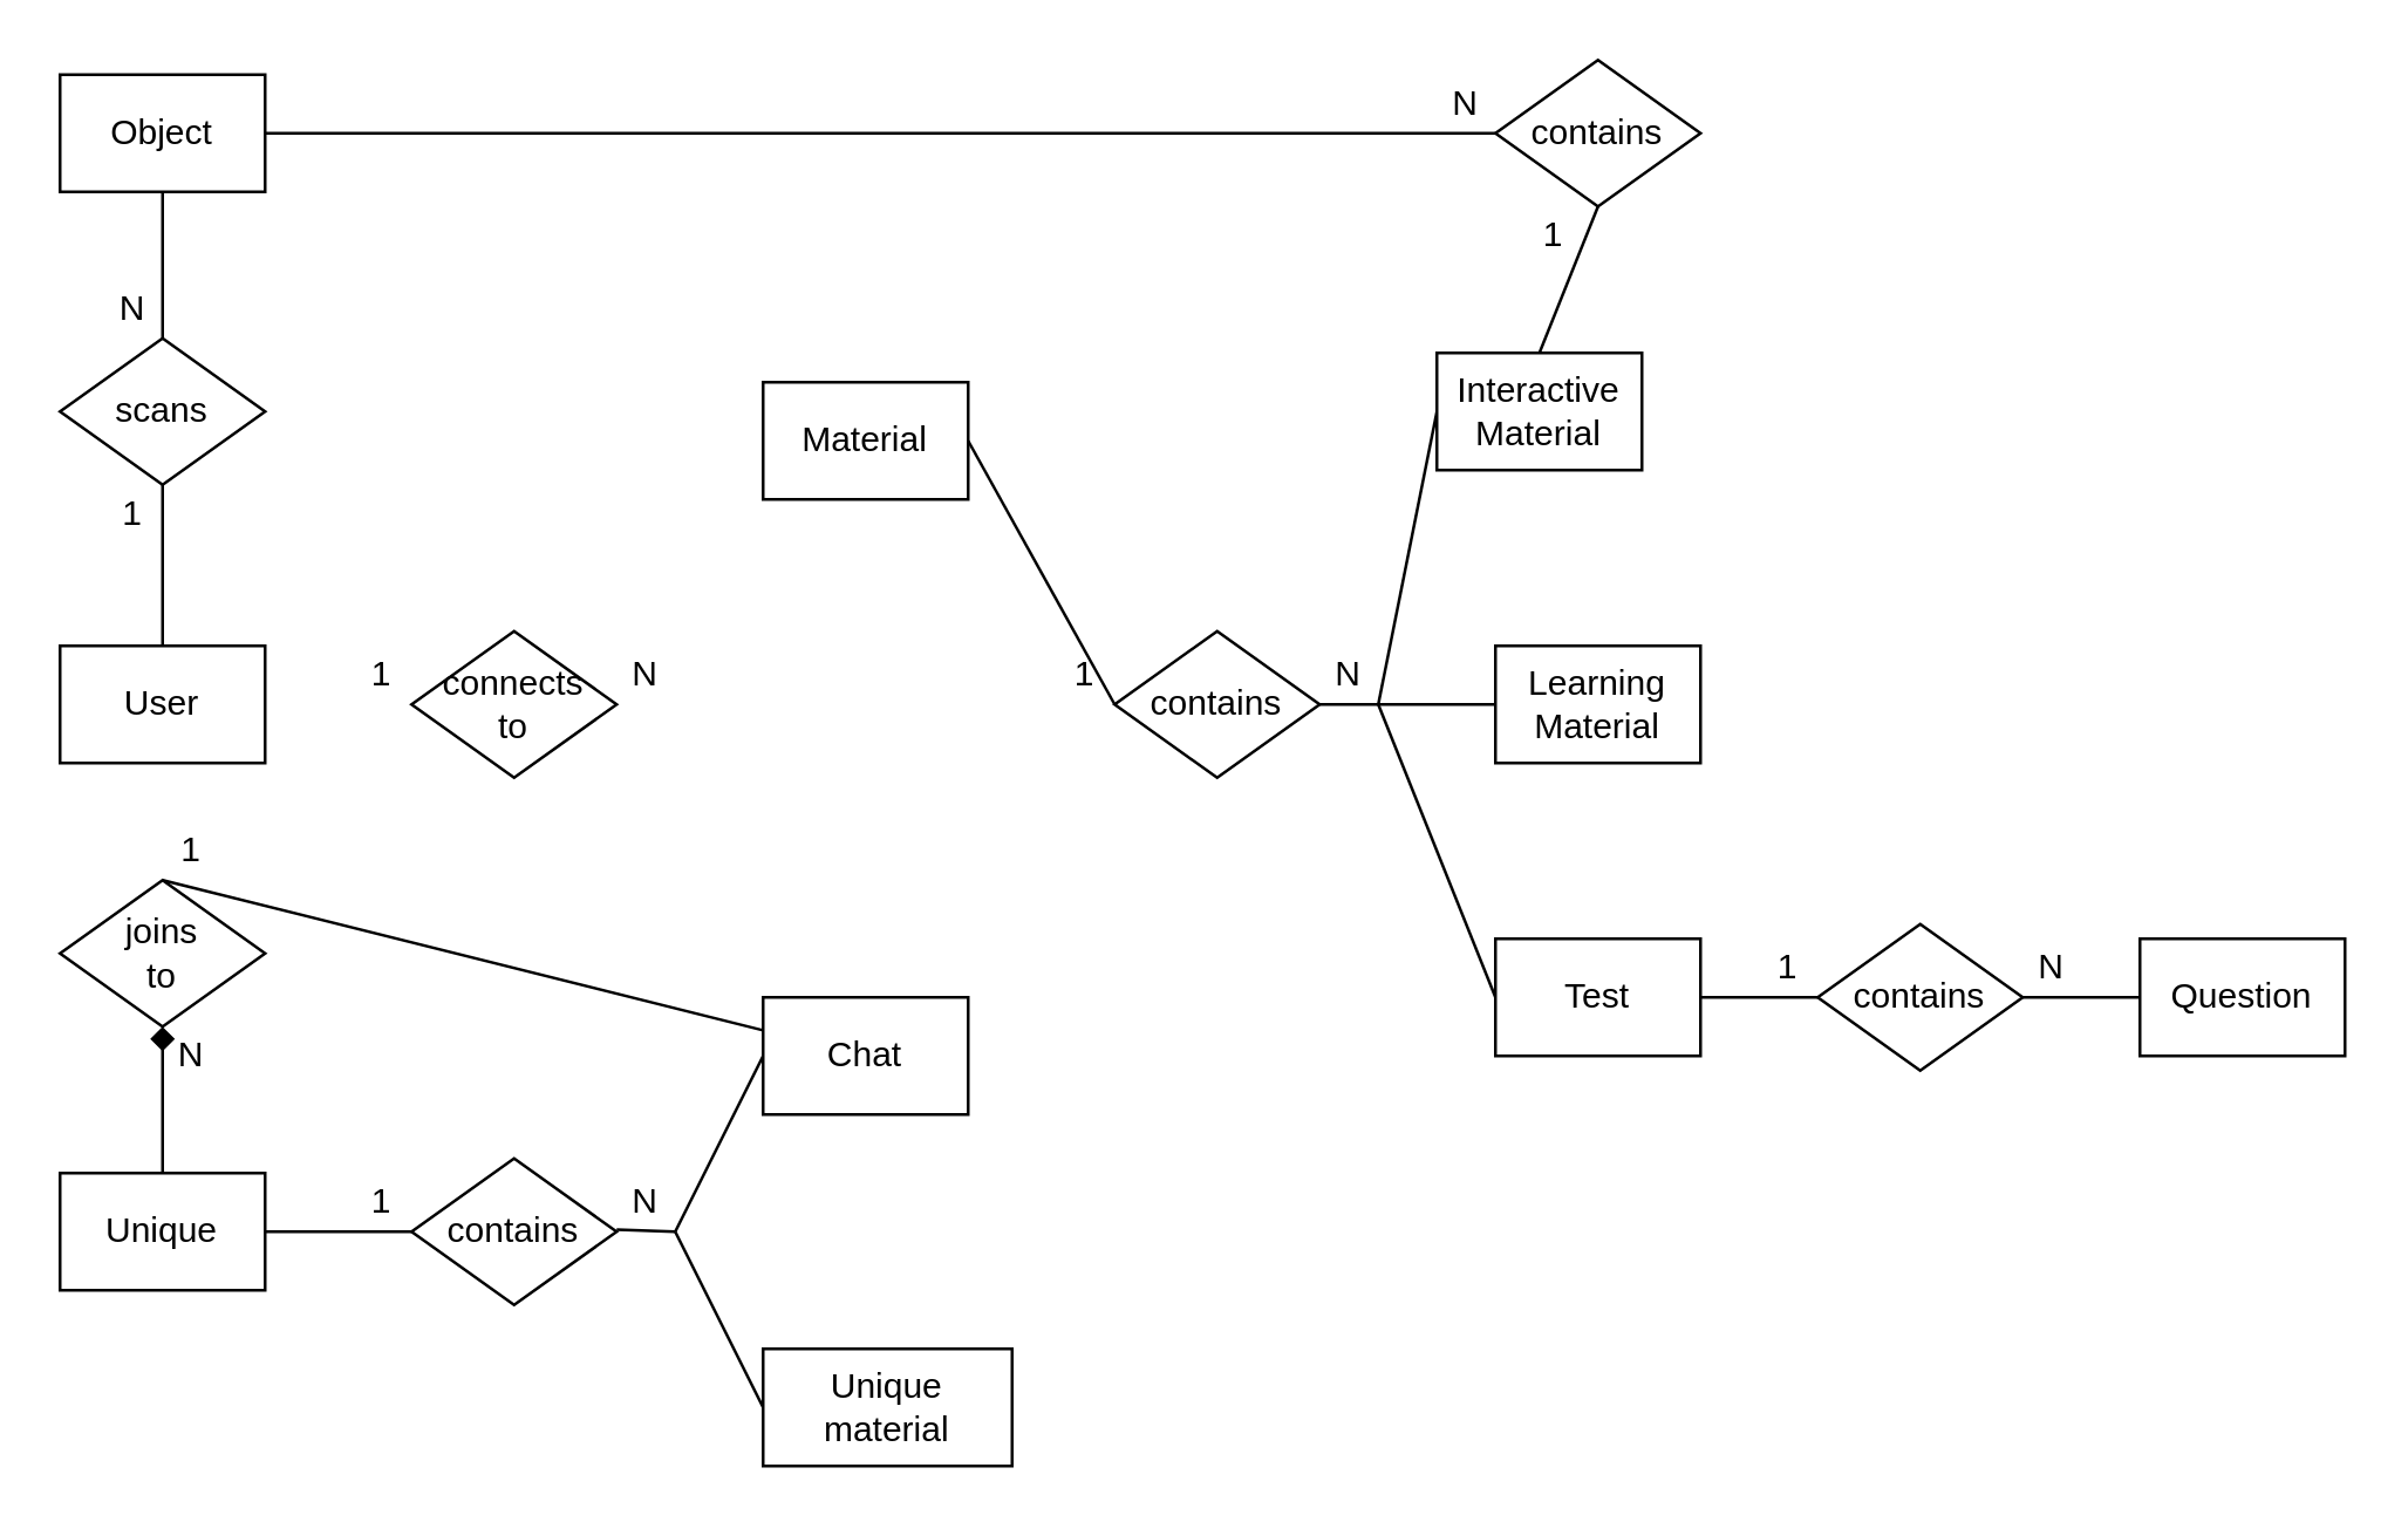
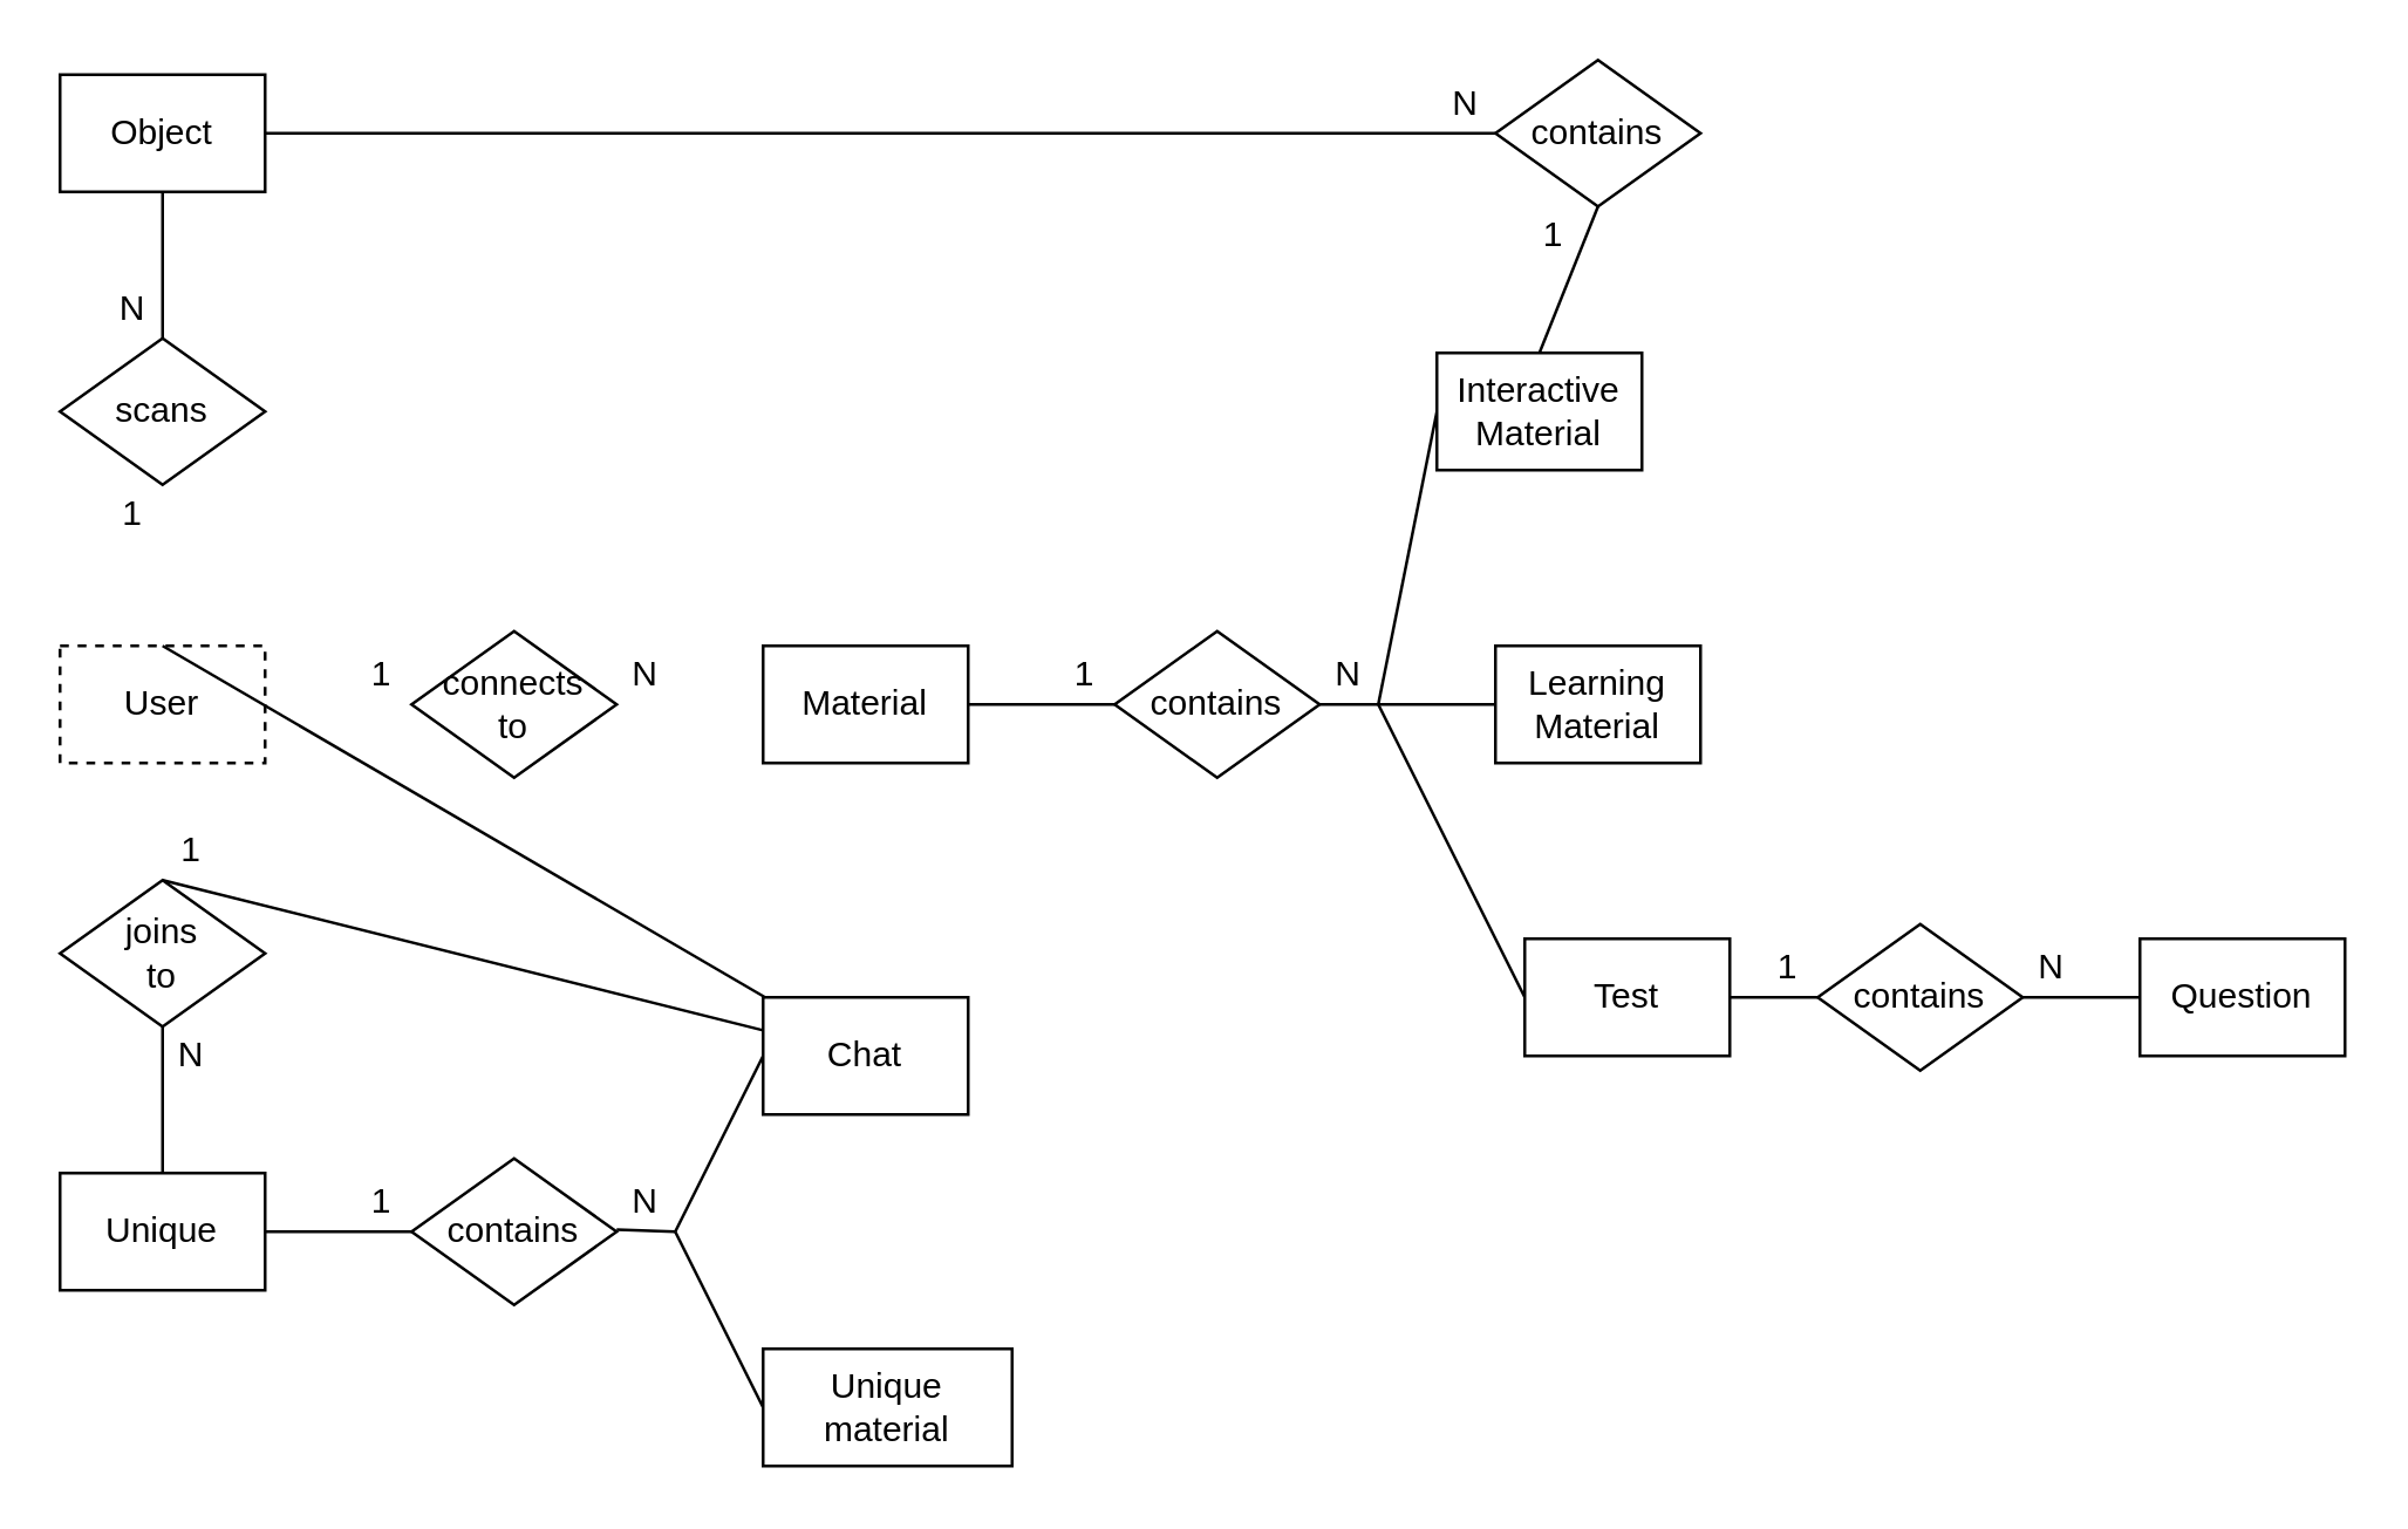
  <mxCell id="0" />
  <mxCell id="1" parent="0" />
- <mxCell id="2" value="User" style="rounded=0;whiteSpace=wrap;html=1;" vertex="1" parent="1"><mxGeometry x="20" y="220" width="70" height="40" as="geometry" /></mxCell>
+ <mxCell id="2" value="User" style="rounded=0;whiteSpace=wrap;html=1;dashed=1;" vertex="1" parent="1"><mxGeometry x="20" y="220" width="70" height="40" as="geometry" /></mxCell>
  <mxCell id="3" value="connects&lt;br&gt;to" style="rhombus;whiteSpace=wrap;html=1;" vertex="1" parent="1"><mxGeometry x="140" y="215" width="70" height="50" as="geometry" /></mxCell>
  <mxCell id="4" value="1" style="text;html=1;strokeColor=none;fillColor=none;align=center;verticalAlign=middle;whiteSpace=wrap;rounded=0;" vertex="1" parent="1"><mxGeometry x="120" y="220" width="20" height="20" as="geometry" /></mxCell>
- <mxCell id="5" value="Material" style="rounded=0;whiteSpace=wrap;html=1;" vertex="1" parent="1"><mxGeometry x="260" y="130" width="70" height="40" as="geometry" /></mxCell>
+ <mxCell id="5" value="Material" style="rounded=0;whiteSpace=wrap;html=1;" vertex="1" parent="1"><mxGeometry x="260" y="220" width="70" height="40" as="geometry" /></mxCell>
  <mxCell id="6" value="N" style="text;html=1;strokeColor=none;fillColor=none;align=center;verticalAlign=middle;whiteSpace=wrap;rounded=0;" vertex="1" parent="1"><mxGeometry x="210" y="220" width="20" height="20" as="geometry" /></mxCell>
  <mxCell id="7" value="joins&lt;br&gt;to" style="rhombus;whiteSpace=wrap;html=1;" vertex="1" parent="1"><mxGeometry x="20" y="300" width="70" height="50" as="geometry" /></mxCell>
  <mxCell id="8" value="" style="endArrow=none;html=1;rounded=0;exitX=0.5;exitY=0;exitDx=0;exitDy=0;" edge="1" parent="1" source="7" target="27"><mxGeometry width="50" height="50" relative="1" as="geometry"><mxPoint x="168" y="273" as="sourcePoint" /><mxPoint x="100" y="245" as="targetPoint" /></mxGeometry></mxCell>
  <mxCell id="9" value="1" style="text;html=1;strokeColor=none;fillColor=none;align=center;verticalAlign=middle;whiteSpace=wrap;rounded=0;" vertex="1" parent="1"><mxGeometry x="55" y="280" width="20" height="20" as="geometry" /></mxCell>
  <mxCell id="10" value="N" style="text;html=1;strokeColor=none;fillColor=none;align=center;verticalAlign=middle;whiteSpace=wrap;rounded=0;" vertex="1" parent="1"><mxGeometry x="55" y="350" width="20" height="20" as="geometry" /></mxCell>
  <mxCell id="11" value="Unique" style="rounded=0;whiteSpace=wrap;html=1;" vertex="1" parent="1"><mxGeometry x="20" y="400" width="70" height="40" as="geometry" /></mxCell>
- <mxCell id="12" value="" style="endArrow=diamond;html=1;rounded=0;entryX=0.5;entryY=1;entryDx=0;entryDy=0;exitX=0.5;exitY=0;exitDx=0;exitDy=0;" edge="1" parent="1" source="11" target="7"><mxGeometry width="50" height="50" relative="1" as="geometry"><mxPoint x="70" y="380" as="sourcePoint" /><mxPoint x="60" y="360" as="targetPoint" /></mxGeometry></mxCell>
+ <mxCell id="12" value="" style="endArrow=none;html=1;rounded=0;entryX=0.5;entryY=1;entryDx=0;entryDy=0;exitX=0.5;exitY=0;exitDx=0;exitDy=0;" edge="1" parent="1" source="11" target="7"><mxGeometry width="50" height="50" relative="1" as="geometry"><mxPoint x="70" y="380" as="sourcePoint" /><mxPoint x="60" y="360" as="targetPoint" /></mxGeometry></mxCell>
  <mxCell id="13" value="contains" style="rhombus;whiteSpace=wrap;html=1;" vertex="1" parent="1"><mxGeometry x="380" y="215" width="70" height="50" as="geometry" /></mxCell>
  <mxCell id="14" value="" style="endArrow=none;html=1;rounded=0;entryX=1;entryY=0.5;entryDx=0;entryDy=0;exitX=0;exitY=0.5;exitDx=0;exitDy=0;" edge="1" parent="1" source="13" target="5"><mxGeometry width="50" height="50" relative="1" as="geometry"><mxPoint x="360" y="270" as="sourcePoint" /><mxPoint x="350" y="270" as="targetPoint" /></mxGeometry></mxCell>
  <mxCell id="15" value="1" style="text;html=1;strokeColor=none;fillColor=none;align=center;verticalAlign=middle;whiteSpace=wrap;rounded=0;" vertex="1" parent="1"><mxGeometry x="360" y="220" width="20" height="20" as="geometry" /></mxCell>
  <mxCell id="16" value="" style="endArrow=none;html=1;rounded=0;entryX=0;entryY=0.5;entryDx=0;entryDy=0;" edge="1" parent="1" target="21"><mxGeometry width="50" height="50" relative="1" as="geometry"><mxPoint x="470" y="240" as="sourcePoint" /><mxPoint x="500" y="140" as="targetPoint" /></mxGeometry></mxCell>
  <mxCell id="17" value="" style="endArrow=none;html=1;rounded=0;exitX=0;exitY=0.5;exitDx=0;exitDy=0;" edge="1" parent="1" source="22"><mxGeometry width="50" height="50" relative="1" as="geometry"><mxPoint x="500" y="340" as="sourcePoint" /><mxPoint x="470" y="240" as="targetPoint" /></mxGeometry></mxCell>
  <mxCell id="18" value="" style="endArrow=none;html=1;rounded=0;exitX=1;exitY=0.5;exitDx=0;exitDy=0;entryX=0;entryY=0.5;entryDx=0;entryDy=0;" edge="1" parent="1" source="13" target="20"><mxGeometry width="50" height="50" relative="1" as="geometry"><mxPoint x="400" y="370" as="sourcePoint" /><mxPoint x="500" y="240" as="targetPoint" /></mxGeometry></mxCell>
  <mxCell id="19" value="N" style="text;html=1;strokeColor=none;fillColor=none;align=center;verticalAlign=middle;whiteSpace=wrap;rounded=0;" vertex="1" parent="1"><mxGeometry x="450" y="220" width="20" height="20" as="geometry" /></mxCell>
  <mxCell id="20" value="Learning&lt;br&gt;Material" style="rounded=0;whiteSpace=wrap;html=1;" vertex="1" parent="1"><mxGeometry x="510" y="220" width="70" height="40" as="geometry" /></mxCell>
  <mxCell id="21" value="Interactive&lt;br&gt;Material" style="rounded=0;whiteSpace=wrap;html=1;" vertex="1" parent="1"><mxGeometry x="490" y="120" width="70" height="40" as="geometry" /></mxCell>
- <mxCell id="22" value="Test" style="rounded=0;whiteSpace=wrap;html=1;" vertex="1" parent="1"><mxGeometry x="510" y="320" width="70" height="40" as="geometry" /></mxCell>
+ <mxCell id="22" value="Test" style="rounded=0;whiteSpace=wrap;html=1;" vertex="1" parent="1"><mxGeometry x="520" y="320" width="70" height="40" as="geometry" /></mxCell>
  <mxCell id="23" value="contains" style="rhombus;whiteSpace=wrap;html=1;" vertex="1" parent="1"><mxGeometry x="140" y="395" width="70" height="50" as="geometry" /></mxCell>
  <mxCell id="24" value="" style="endArrow=none;html=1;rounded=0;entryX=0;entryY=0.5;entryDx=0;entryDy=0;exitX=1;exitY=0.5;exitDx=0;exitDy=0;" edge="1" parent="1" source="11" target="23"><mxGeometry width="50" height="50" relative="1" as="geometry"><mxPoint x="139.31" y="400" as="sourcePoint" /><mxPoint x="139.31" y="350" as="targetPoint" /></mxGeometry></mxCell>
  <mxCell id="25" value="1" style="text;html=1;strokeColor=none;fillColor=none;align=center;verticalAlign=middle;whiteSpace=wrap;rounded=0;" vertex="1" parent="1"><mxGeometry x="120" y="400" width="20" height="20" as="geometry" /></mxCell>
  <mxCell id="26" value="" style="endArrow=none;html=1;rounded=0;exitX=0;exitY=0.5;exitDx=0;exitDy=0;" edge="1" parent="1" source="27"><mxGeometry width="50" height="50" relative="1" as="geometry"><mxPoint x="250" y="420" as="sourcePoint" /><mxPoint x="230" y="420" as="targetPoint" /></mxGeometry></mxCell>
  <mxCell id="27" value="Chat" style="rounded=0;whiteSpace=wrap;html=1;" vertex="1" parent="1"><mxGeometry x="260" y="340" width="70" height="40" as="geometry" /></mxCell>
  <mxCell id="28" value="" style="endArrow=none;html=1;rounded=0;exitX=1;exitY=0.5;exitDx=0;exitDy=0;" edge="1" parent="1"><mxGeometry width="50" height="50" relative="1" as="geometry"><mxPoint x="210" y="419.31" as="sourcePoint" /><mxPoint x="230" y="420" as="targetPoint" /></mxGeometry></mxCell>
  <mxCell id="29" value="" style="endArrow=none;html=1;rounded=0;entryX=0;entryY=0.5;entryDx=0;entryDy=0;" edge="1" parent="1" target="30"><mxGeometry width="50" height="50" relative="1" as="geometry"><mxPoint x="230" y="420" as="sourcePoint" /><mxPoint x="250" y="480" as="targetPoint" /></mxGeometry></mxCell>
  <mxCell id="30" value="Unique material" style="rounded=0;whiteSpace=wrap;html=1;" vertex="1" parent="1"><mxGeometry x="260" y="460" width="85" height="40" as="geometry" /></mxCell>
  <mxCell id="31" value="N" style="text;html=1;strokeColor=none;fillColor=none;align=center;verticalAlign=middle;whiteSpace=wrap;rounded=0;" vertex="1" parent="1"><mxGeometry x="210" y="400" width="20" height="20" as="geometry" /></mxCell>
  <mxCell id="32" value="contains" style="rhombus;whiteSpace=wrap;html=1;" vertex="1" parent="1"><mxGeometry x="620" y="315" width="70" height="50" as="geometry" /></mxCell>
  <mxCell id="33" value="Question" style="rounded=0;whiteSpace=wrap;html=1;" vertex="1" parent="1"><mxGeometry x="730" y="320" width="70" height="40" as="geometry" /></mxCell>
  <mxCell id="34" value="" style="endArrow=none;html=1;rounded=0;entryX=1;entryY=0.5;entryDx=0;entryDy=0;exitX=0;exitY=0.5;exitDx=0;exitDy=0;" edge="1" parent="1" source="32" target="22"><mxGeometry width="50" height="50" relative="1" as="geometry"><mxPoint x="660" y="445" as="sourcePoint" /><mxPoint x="610" y="445" as="targetPoint" /></mxGeometry></mxCell>
  <mxCell id="35" value="" style="endArrow=none;html=1;rounded=0;entryX=1;entryY=0.5;entryDx=0;entryDy=0;exitX=0;exitY=0.5;exitDx=0;exitDy=0;" edge="1" parent="1" source="33" target="32"><mxGeometry width="50" height="50" relative="1" as="geometry"><mxPoint x="630" y="350" as="sourcePoint" /><mxPoint x="590" y="350" as="targetPoint" /></mxGeometry></mxCell>
  <mxCell id="36" value="1" style="text;html=1;strokeColor=none;fillColor=none;align=center;verticalAlign=middle;whiteSpace=wrap;rounded=0;" vertex="1" parent="1"><mxGeometry x="600" y="320" width="20" height="20" as="geometry" /></mxCell>
  <mxCell id="37" value="N" style="text;html=1;strokeColor=none;fillColor=none;align=center;verticalAlign=middle;whiteSpace=wrap;rounded=0;" vertex="1" parent="1"><mxGeometry x="690" y="320" width="20" height="20" as="geometry" /></mxCell>
  <mxCell id="38" value="scans" style="rhombus;whiteSpace=wrap;html=1;" vertex="1" parent="1"><mxGeometry x="20" y="115" width="70" height="50" as="geometry" /></mxCell>
  <mxCell id="39" value="" style="endArrow=none;html=1;rounded=0;exitX=0.5;exitY=0;exitDx=0;exitDy=0;entryX=0.5;entryY=1;entryDx=0;entryDy=0;" edge="1" parent="1" source="21" target="40"><mxGeometry width="50" height="50" relative="1" as="geometry"><mxPoint x="579" y="120" as="sourcePoint" /><mxPoint x="545" y="70" as="targetPoint" /></mxGeometry></mxCell>
  <mxCell id="40" value="contains" style="rhombus;whiteSpace=wrap;html=1;" vertex="1" parent="1"><mxGeometry x="510" y="20" width="70" height="50" as="geometry" /></mxCell>
- <mxCell id="41" value="" style="endArrow=none;html=1;rounded=0;exitX=0.5;exitY=0;exitDx=0;exitDy=0;entryX=0.5;entryY=1;entryDx=0;entryDy=0;" edge="1" parent="1" source="2" target="38"><mxGeometry width="50" height="50" relative="1" as="geometry"><mxPoint x="139.17" y="190" as="sourcePoint" /><mxPoint x="139.17" y="140" as="targetPoint" /></mxGeometry></mxCell>
+ <mxCell id="41" value="" style="endArrow=none;html=1;rounded=0;exitX=0.5;exitY=0;exitDx=0;exitDy=0;" edge="1" parent="1" source="2" target="27"><mxGeometry width="50" height="50" relative="1" as="geometry"><mxPoint x="139.17" y="190" as="sourcePoint" /><mxPoint x="139.17" y="140" as="targetPoint" /></mxGeometry></mxCell>
  <mxCell id="42" value="Object" style="rounded=0;whiteSpace=wrap;html=1;" vertex="1" parent="1"><mxGeometry x="20" y="25" width="70" height="40" as="geometry" /></mxCell>
  <mxCell id="43" value="" style="endArrow=none;html=1;rounded=0;entryX=0;entryY=0.5;entryDx=0;entryDy=0;exitX=1;exitY=0.5;exitDx=0;exitDy=0;" edge="1" parent="1" source="42" target="40"><mxGeometry width="50" height="50" relative="1" as="geometry"><mxPoint x="430" y="80" as="sourcePoint" /><mxPoint x="480" y="30" as="targetPoint" /></mxGeometry></mxCell>
  <mxCell id="44" value="1" style="text;html=1;strokeColor=none;fillColor=none;align=center;verticalAlign=middle;whiteSpace=wrap;rounded=0;" vertex="1" parent="1"><mxGeometry x="520" y="70" width="20" height="20" as="geometry" /></mxCell>
  <mxCell id="45" value="N" style="text;html=1;strokeColor=none;fillColor=none;align=center;verticalAlign=middle;whiteSpace=wrap;rounded=0;" vertex="1" parent="1"><mxGeometry x="490" y="25" width="20" height="20" as="geometry" /></mxCell>
  <mxCell id="46" value="" style="endArrow=none;html=1;rounded=0;exitX=0.5;exitY=0;exitDx=0;exitDy=0;entryX=0.5;entryY=1;entryDx=0;entryDy=0;" edge="1" parent="1" source="38" target="42"><mxGeometry width="50" height="50" relative="1" as="geometry"><mxPoint x="50" y="130" as="sourcePoint" /><mxPoint x="100" y="80" as="targetPoint" /></mxGeometry></mxCell>
  <mxCell id="47" value="1" style="text;html=1;strokeColor=none;fillColor=none;align=center;verticalAlign=middle;whiteSpace=wrap;rounded=0;" vertex="1" parent="1"><mxGeometry x="35" y="165" width="20" height="20" as="geometry" /></mxCell>
  <mxCell id="48" value="N" style="text;html=1;strokeColor=none;fillColor=none;align=center;verticalAlign=middle;whiteSpace=wrap;rounded=0;" vertex="1" parent="1"><mxGeometry x="35" y="95" width="20" height="20" as="geometry" /></mxCell>
